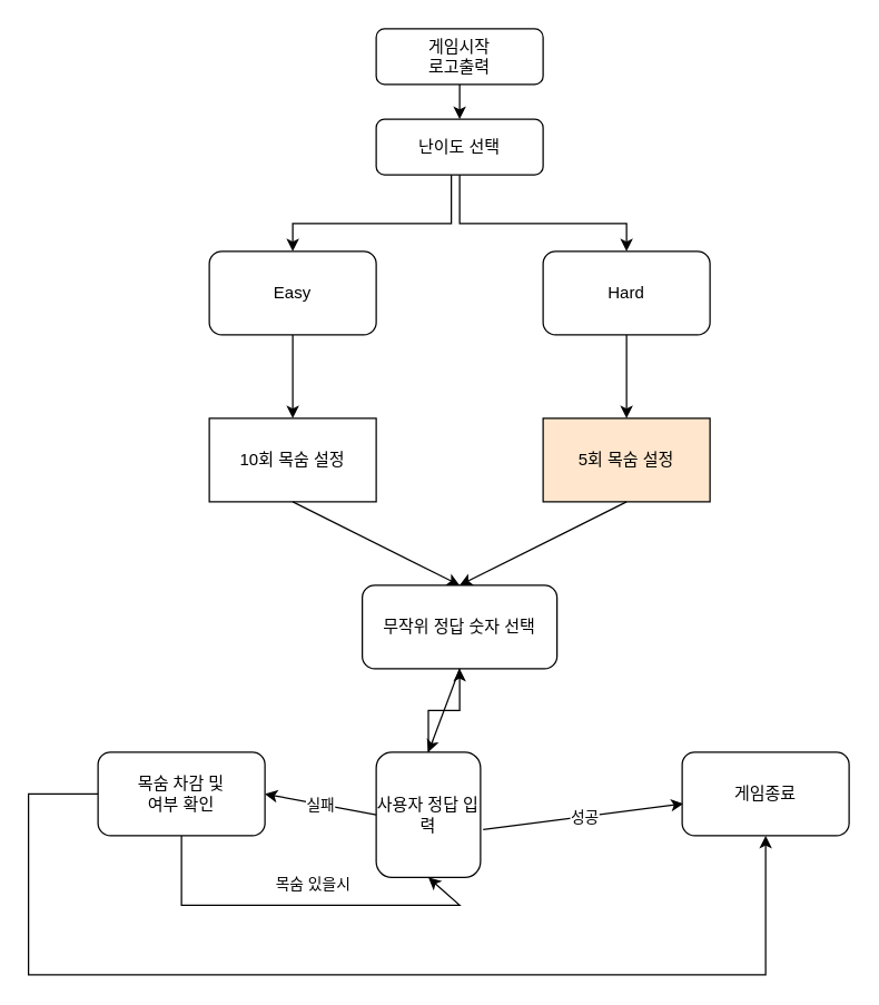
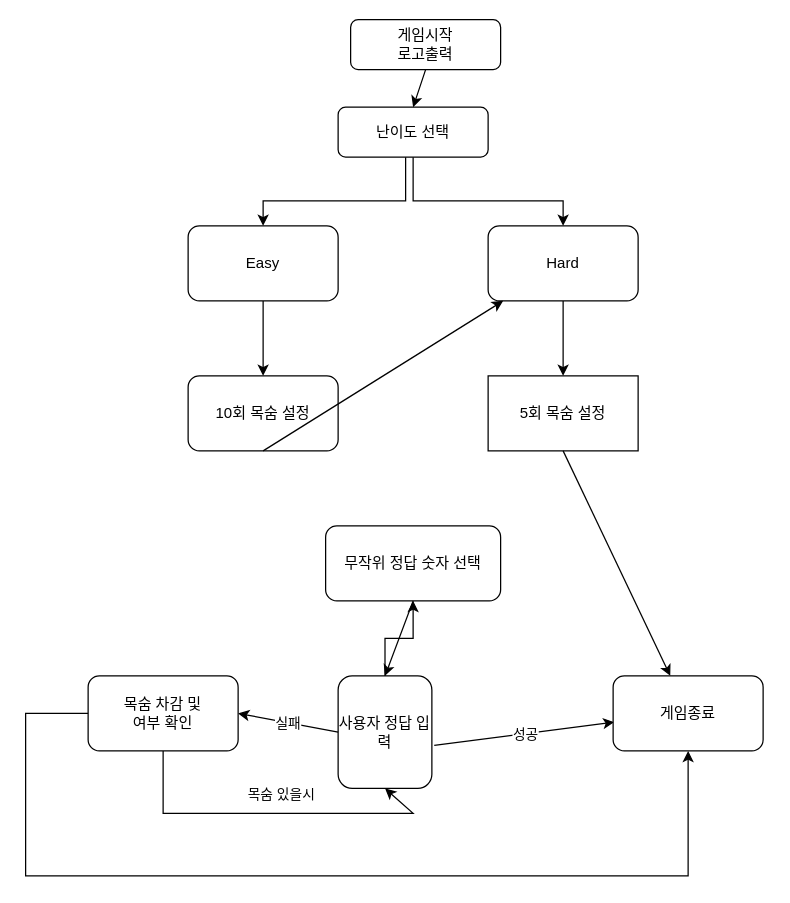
  <mxCell id="0" />
  <mxCell id="1" parent="0" />
- <mxCell id="2" value="게임시작&lt;br&gt;로고출력" style="rounded=1;whiteSpace=wrap;html=1;fontSize=12;glass=0;strokeWidth=1;shadow=0;" parent="1" vertex="1"><mxGeometry x="270" y="20" width="120" height="40" as="geometry" /></mxCell>
+ <mxCell id="2" value="게임시작&lt;br&gt;로고출력" style="rounded=1;whiteSpace=wrap;html=1;fontSize=12;glass=0;strokeWidth=1;shadow=0;" parent="1" vertex="1"><mxGeometry x="280" y="15" width="120" height="40" as="geometry" /></mxCell>
  <mxCell id="3" value="난이도 선택" style="rounded=1;whiteSpace=wrap;html=1;" vertex="1" parent="1"><mxGeometry x="270" y="85" width="120" height="40" as="geometry" /></mxCell>
  <mxCell id="4" value="Easy" style="rounded=1;whiteSpace=wrap;html=1;" vertex="1" parent="1"><mxGeometry x="150" y="180" width="120" height="60" as="geometry" /></mxCell>
  <mxCell id="5" value="Hard" style="rounded=1;whiteSpace=wrap;html=1;" vertex="1" parent="1"><mxGeometry x="390" y="180" width="120" height="60" as="geometry" /></mxCell>
  <mxCell id="6" value="" style="endArrow=classic;html=1;rounded=0;exitX=0.45;exitY=1;exitDx=0;exitDy=0;exitPerimeter=0;entryX=0.5;entryY=0;entryDx=0;entryDy=0;" edge="1" parent="1" source="3" target="4"><mxGeometry width="50" height="50" relative="1" as="geometry"><mxPoint x="320" y="530" as="sourcePoint" /><mxPoint x="370" y="480" as="targetPoint" /><Array as="points"><mxPoint x="324" y="160" /><mxPoint x="210" y="160" /></Array></mxGeometry></mxCell>
  <mxCell id="7" value="" style="endArrow=classic;html=1;rounded=0;exitX=0.5;exitY=1;exitDx=0;exitDy=0;entryX=0.5;entryY=0;entryDx=0;entryDy=0;" edge="1" parent="1" source="3" target="5"><mxGeometry width="50" height="50" relative="1" as="geometry"><mxPoint x="310" y="390" as="sourcePoint" /><mxPoint x="370" y="480" as="targetPoint" /><Array as="points"><mxPoint x="330" y="160" /><mxPoint x="450" y="160" /></Array></mxGeometry></mxCell>
- <mxCell id="8" value="10회 목숨 설정" style="rounded=0;whiteSpace=wrap;html=1;" vertex="1" parent="1"><mxGeometry x="150" y="300" width="120" height="60" as="geometry" /></mxCell>
- <mxCell id="9" value="5회 목숨 설정" style="rounded=0;whiteSpace=wrap;html=1;fillColor=#ffe6cc;" vertex="1" parent="1"><mxGeometry x="390" y="300" width="120" height="60" as="geometry" /></mxCell>
+ <mxCell id="8" value="10회 목숨 설정" style="whiteSpace=wrap;html=1;rounded=1;" vertex="1" parent="1"><mxGeometry x="150" y="300" width="120" height="60" as="geometry" /></mxCell>
+ <mxCell id="9" value="5회 목숨 설정" style="rounded=0;whiteSpace=wrap;html=1;" vertex="1" parent="1"><mxGeometry x="390" y="300" width="120" height="60" as="geometry" /></mxCell>
  <mxCell id="10" value="" style="endArrow=classic;html=1;rounded=0;exitX=0.5;exitY=1;exitDx=0;exitDy=0;entryX=0.5;entryY=0;entryDx=0;entryDy=0;" edge="1" parent="1" source="4" target="8"><mxGeometry width="50" height="50" relative="1" as="geometry"><mxPoint x="320" y="530" as="sourcePoint" /><mxPoint x="370" y="480" as="targetPoint" /></mxGeometry></mxCell>
  <mxCell id="11" value="" style="endArrow=classic;html=1;rounded=0;exitX=0.5;exitY=1;exitDx=0;exitDy=0;entryX=0.5;entryY=0;entryDx=0;entryDy=0;" edge="1" parent="1" source="5" target="9"><mxGeometry width="50" height="50" relative="1" as="geometry"><mxPoint x="320" y="530" as="sourcePoint" /><mxPoint x="370" y="480" as="targetPoint" /></mxGeometry></mxCell>
  <mxCell id="12" value="무작위 정답 숫자 선택" style="rounded=1;whiteSpace=wrap;html=1;" vertex="1" parent="1"><mxGeometry x="260" y="420" width="140" height="60" as="geometry" /></mxCell>
  <mxCell id="13" value="" style="edgeStyle=orthogonalEdgeStyle;rounded=0;orthogonalLoop=1;jettySize=auto;html=1;" edge="1" parent="1" source="14" target="12"><mxGeometry relative="1" as="geometry" /></mxCell>
  <mxCell id="14" value="사용자 정답 입력" style="rounded=1;whiteSpace=wrap;html=1;" vertex="1" parent="1"><mxGeometry x="270" y="540" width="75" height="90" as="geometry" /></mxCell>
- <mxCell id="15" value="" style="endArrow=classic;html=1;rounded=0;exitX=0.5;exitY=1;exitDx=0;exitDy=0;entryX=0.5;entryY=0;entryDx=0;entryDy=0;" edge="1" parent="1" source="8" target="12"><mxGeometry width="50" height="50" relative="1" as="geometry"><mxPoint x="320" y="530" as="sourcePoint" /><mxPoint x="370" y="480" as="targetPoint" /></mxGeometry></mxCell>
- <mxCell id="16" value="" style="endArrow=classic;html=1;rounded=0;exitX=0.5;exitY=1;exitDx=0;exitDy=0;entryX=0.5;entryY=0;entryDx=0;entryDy=0;" edge="1" parent="1" source="9" target="12"><mxGeometry width="50" height="50" relative="1" as="geometry"><mxPoint x="320" y="530" as="sourcePoint" /><mxPoint x="370" y="480" as="targetPoint" /></mxGeometry></mxCell>
+ <mxCell id="15" value="" style="endArrow=classic;html=1;rounded=0;exitX=0.5;exitY=1;exitDx=0;exitDy=0;" edge="1" parent="1" source="8" target="5"><mxGeometry width="50" height="50" relative="1" as="geometry"><mxPoint x="320" y="530" as="sourcePoint" /><mxPoint x="370" y="480" as="targetPoint" /></mxGeometry></mxCell>
+ <mxCell id="16" value="" style="endArrow=classic;html=1;rounded=0;exitX=0.5;exitY=1;exitDx=0;exitDy=0;" edge="1" parent="1" source="9" target="20"><mxGeometry width="50" height="50" relative="1" as="geometry"><mxPoint x="320" y="530" as="sourcePoint" /><mxPoint x="370" y="480" as="targetPoint" /></mxGeometry></mxCell>
  <mxCell id="17" value="" style="endArrow=classic;html=1;rounded=0;exitX=0.5;exitY=1;exitDx=0;exitDy=0;entryX=0.5;entryY=0;entryDx=0;entryDy=0;" edge="1" parent="1" source="12" target="14"><mxGeometry width="50" height="50" relative="1" as="geometry"><mxPoint x="320" y="530" as="sourcePoint" /><mxPoint x="370" y="480" as="targetPoint" /></mxGeometry></mxCell>
  <mxCell id="18" value="" style="endArrow=classic;html=1;rounded=0;exitX=1.025;exitY=0.617;exitDx=0;exitDy=0;exitPerimeter=0;entryX=0.008;entryY=0.617;entryDx=0;entryDy=0;entryPerimeter=0;" edge="1" parent="1" source="14" target="20"><mxGeometry relative="1" as="geometry"><mxPoint x="300" y="500" as="sourcePoint" /><mxPoint x="460" y="577" as="targetPoint" /></mxGeometry></mxCell>
  <mxCell id="19" value="성공" style="edgeLabel;resizable=0;html=1;align=center;verticalAlign=middle;" connectable="0" vertex="1" parent="18"><mxGeometry relative="1" as="geometry" /></mxCell>
  <mxCell id="20" value="게임종료" style="rounded=1;whiteSpace=wrap;html=1;" vertex="1" parent="1"><mxGeometry x="490" y="540" width="120" height="60" as="geometry" /></mxCell>
  <mxCell id="21" value="" style="endArrow=classic;html=1;rounded=0;exitX=0;exitY=0.5;exitDx=0;exitDy=0;" edge="1" parent="1" source="14"><mxGeometry relative="1" as="geometry"><mxPoint x="300" y="500" as="sourcePoint" /><mxPoint x="190" y="570" as="targetPoint" /></mxGeometry></mxCell>
  <mxCell id="22" value="실패" style="edgeLabel;resizable=0;html=1;align=center;verticalAlign=middle;" connectable="0" vertex="1" parent="21"><mxGeometry relative="1" as="geometry" /></mxCell>
  <mxCell id="23" value="목숨 차감 및&lt;br&gt;여부 확인" style="rounded=1;whiteSpace=wrap;html=1;" vertex="1" parent="1"><mxGeometry x="70" y="540" width="120" height="60" as="geometry" /></mxCell>
  <mxCell id="24" value="" style="endArrow=classic;html=1;rounded=0;exitX=0.5;exitY=1;exitDx=0;exitDy=0;entryX=0.5;entryY=1;entryDx=0;entryDy=0;" edge="1" parent="1" source="23" target="14"><mxGeometry width="50" height="50" relative="1" as="geometry"><mxPoint x="320" y="530" as="sourcePoint" /><mxPoint x="370" y="480" as="targetPoint" /><Array as="points"><mxPoint x="130" y="650" /><mxPoint x="330" y="650" /></Array></mxGeometry></mxCell>
  <mxCell id="25" value="&lt;font style=&quot;font-size: 11px;&quot;&gt;목숨 있을시&lt;/font&gt;" style="text;html=1;strokeColor=none;fillColor=none;align=center;verticalAlign=middle;whiteSpace=wrap;rounded=0;" vertex="1" parent="1"><mxGeometry x="190" y="620" width="70" height="30" as="geometry" /></mxCell>
  <mxCell id="26" value="" style="endArrow=classic;html=1;rounded=0;exitX=0;exitY=0.5;exitDx=0;exitDy=0;entryX=0.5;entryY=1;entryDx=0;entryDy=0;" edge="1" parent="1" source="23" target="20"><mxGeometry width="50" height="50" relative="1" as="geometry"><mxPoint x="320" y="530" as="sourcePoint" /><mxPoint x="370" y="480" as="targetPoint" /><Array as="points"><mxPoint x="20" y="570" /><mxPoint x="20" y="700" /><mxPoint x="550" y="700" /></Array></mxGeometry></mxCell>
  <mxCell id="27" value="" style="endArrow=classic;html=1;rounded=0;exitX=0.5;exitY=1;exitDx=0;exitDy=0;entryX=0.5;entryY=0;entryDx=0;entryDy=0;" edge="1" parent="1" source="2" target="3"><mxGeometry width="50" height="50" relative="1" as="geometry"><mxPoint x="320" y="530" as="sourcePoint" /><mxPoint x="370" y="480" as="targetPoint" /></mxGeometry></mxCell>
